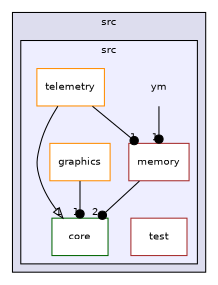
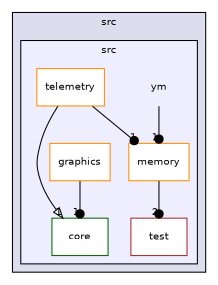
  digraph {
    compound=true
    node [color=brown fontname=Helvetica fontsize=10 shape=box fillcolor=white style=filled]
    edge [arrowhead=dot headlabel=1 labeldistance=1.5 labelfontname=Helvetica labelfontsize=10]
    n1 [label=ym shape=plaintext fillcolor="" style=""]
    n2 [color=darkgreen label=core]
    n3 [color=darkorange label=graphics]
-   n4 [label=memory]
+   n4 [color=darkorange label=memory]
    n5 [color=darkorange label=telemetry]
    n6 [label=test]
    subgraph cluster_1 {
      bgcolor="#ddddee"
      fontname=Helvetica
      fontsize=10
      label=src
      pencolor=black
      subgraph cluster_2 {
        bgcolor="#eeeeff"
        fontname=Helvetica
        fontsize=10
        label=src
        pencolor=black
        n1
        n2
        n3
        n4
        n5
        n6
      }
    }
    n1 -> n4
    n3 -> n2
-   n4 -> n2 [headlabel=2]
+   n4 -> n6 [headlabel=2]
    n5 -> n2 [arrowhead=onormal]
    n5 -> n4
  }
